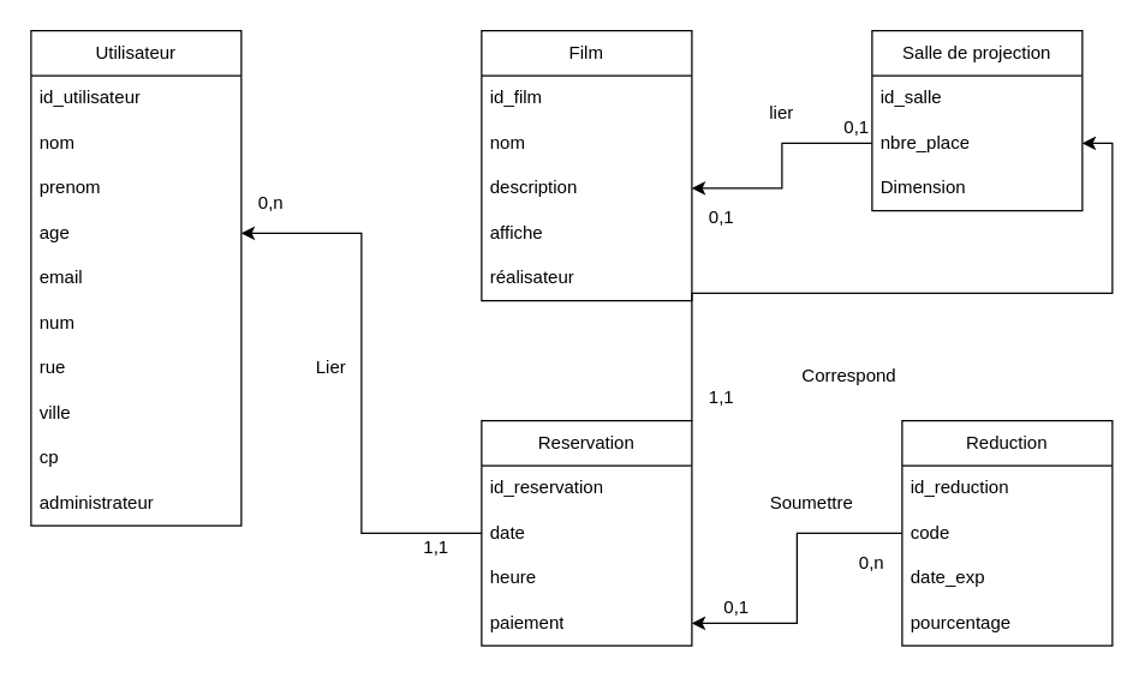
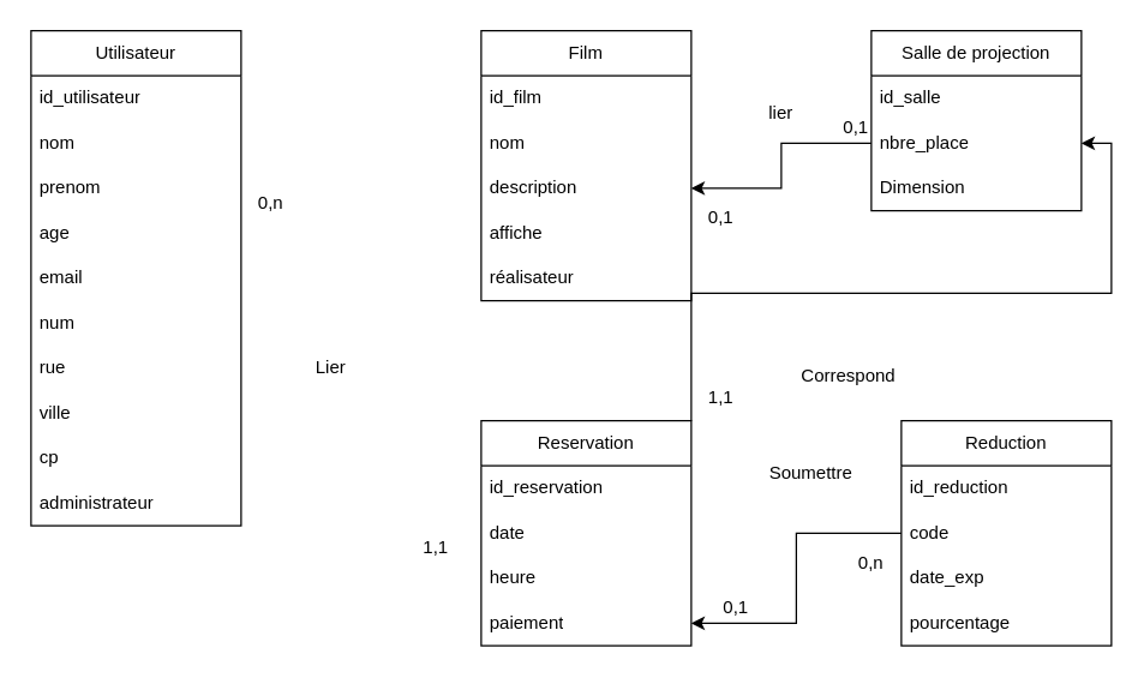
  <mxCell id="0" />
  <mxCell id="1" parent="0" />
  <mxCell id="2" value="Utilisateur" style="swimlane;fontStyle=0;childLayout=stackLayout;horizontal=1;startSize=30;horizontalStack=0;resizeParent=1;resizeParentMax=0;resizeLast=0;collapsible=1;marginBottom=0;whiteSpace=wrap;html=1;" vertex="1" parent="1"><mxGeometry x="20" y="20" width="140" height="330" as="geometry" /></mxCell>
  <mxCell id="3" value="id_utilisateur" style="text;strokeColor=none;fillColor=none;align=left;verticalAlign=middle;spacingLeft=4;spacingRight=4;overflow=hidden;points=[[0,0.5],[1,0.5]];portConstraint=eastwest;rotatable=0;whiteSpace=wrap;html=1;" vertex="1" parent="2"><mxGeometry y="30" width="140" height="30" as="geometry" /></mxCell>
  <mxCell id="4" value="nom" style="text;strokeColor=none;fillColor=none;align=left;verticalAlign=middle;spacingLeft=4;spacingRight=4;overflow=hidden;points=[[0,0.5],[1,0.5]];portConstraint=eastwest;rotatable=0;whiteSpace=wrap;html=1;" vertex="1" parent="2"><mxGeometry y="60" width="140" height="30" as="geometry" /></mxCell>
  <mxCell id="5" value="prenom" style="text;strokeColor=none;fillColor=none;align=left;verticalAlign=middle;spacingLeft=4;spacingRight=4;overflow=hidden;points=[[0,0.5],[1,0.5]];portConstraint=eastwest;rotatable=0;whiteSpace=wrap;html=1;" vertex="1" parent="2"><mxGeometry y="90" width="140" height="30" as="geometry" /></mxCell>
  <mxCell id="6" value="age" style="text;strokeColor=none;fillColor=none;align=left;verticalAlign=middle;spacingLeft=4;spacingRight=4;overflow=hidden;points=[[0,0.5],[1,0.5]];portConstraint=eastwest;rotatable=0;whiteSpace=wrap;html=1;" vertex="1" parent="2"><mxGeometry y="120" width="140" height="30" as="geometry" /></mxCell>
  <mxCell id="7" value="email" style="text;strokeColor=none;fillColor=none;align=left;verticalAlign=middle;spacingLeft=4;spacingRight=4;overflow=hidden;points=[[0,0.5],[1,0.5]];portConstraint=eastwest;rotatable=0;whiteSpace=wrap;html=1;" vertex="1" parent="2"><mxGeometry y="150" width="140" height="30" as="geometry" /></mxCell>
  <mxCell id="8" value="num" style="text;strokeColor=none;fillColor=none;align=left;verticalAlign=middle;spacingLeft=4;spacingRight=4;overflow=hidden;points=[[0,0.5],[1,0.5]];portConstraint=eastwest;rotatable=0;whiteSpace=wrap;html=1;" vertex="1" parent="2"><mxGeometry y="180" width="140" height="30" as="geometry" /></mxCell>
  <mxCell id="9" value="rue" style="text;strokeColor=none;fillColor=none;align=left;verticalAlign=middle;spacingLeft=4;spacingRight=4;overflow=hidden;points=[[0,0.5],[1,0.5]];portConstraint=eastwest;rotatable=0;whiteSpace=wrap;html=1;" vertex="1" parent="2"><mxGeometry y="210" width="140" height="30" as="geometry" /></mxCell>
  <mxCell id="10" value="ville" style="text;strokeColor=none;fillColor=none;align=left;verticalAlign=middle;spacingLeft=4;spacingRight=4;overflow=hidden;points=[[0,0.5],[1,0.5]];portConstraint=eastwest;rotatable=0;whiteSpace=wrap;html=1;" vertex="1" parent="2"><mxGeometry y="240" width="140" height="30" as="geometry" /></mxCell>
  <mxCell id="11" value="cp" style="text;strokeColor=none;fillColor=none;align=left;verticalAlign=middle;spacingLeft=4;spacingRight=4;overflow=hidden;points=[[0,0.5],[1,0.5]];portConstraint=eastwest;rotatable=0;whiteSpace=wrap;html=1;" vertex="1" parent="2"><mxGeometry y="270" width="140" height="30" as="geometry" /></mxCell>
  <mxCell id="12" value="administrateur" style="text;strokeColor=none;fillColor=none;align=left;verticalAlign=middle;spacingLeft=4;spacingRight=4;overflow=hidden;points=[[0,0.5],[1,0.5]];portConstraint=eastwest;rotatable=0;whiteSpace=wrap;html=1;" vertex="1" parent="2"><mxGeometry y="300" width="140" height="30" as="geometry" /></mxCell>
  <mxCell id="13" value="Film" style="swimlane;fontStyle=0;childLayout=stackLayout;horizontal=1;startSize=30;horizontalStack=0;resizeParent=1;resizeParentMax=0;resizeLast=0;collapsible=1;marginBottom=0;whiteSpace=wrap;html=1;" vertex="1" parent="1"><mxGeometry x="320" y="20" width="140" height="180" as="geometry" /></mxCell>
  <mxCell id="14" value="id_film" style="text;strokeColor=none;fillColor=none;align=left;verticalAlign=middle;spacingLeft=4;spacingRight=4;overflow=hidden;points=[[0,0.5],[1,0.5]];portConstraint=eastwest;rotatable=0;whiteSpace=wrap;html=1;" vertex="1" parent="13"><mxGeometry y="30" width="140" height="30" as="geometry" /></mxCell>
  <mxCell id="15" value="nom" style="text;strokeColor=none;fillColor=none;align=left;verticalAlign=middle;spacingLeft=4;spacingRight=4;overflow=hidden;points=[[0,0.5],[1,0.5]];portConstraint=eastwest;rotatable=0;whiteSpace=wrap;html=1;" vertex="1" parent="13"><mxGeometry y="60" width="140" height="30" as="geometry" /></mxCell>
  <mxCell id="16" value="description" style="text;strokeColor=none;fillColor=none;align=left;verticalAlign=middle;spacingLeft=4;spacingRight=4;overflow=hidden;points=[[0,0.5],[1,0.5]];portConstraint=eastwest;rotatable=0;whiteSpace=wrap;html=1;" vertex="1" parent="13"><mxGeometry y="90" width="140" height="30" as="geometry" /></mxCell>
  <mxCell id="17" value="affiche" style="text;strokeColor=none;fillColor=none;align=left;verticalAlign=middle;spacingLeft=4;spacingRight=4;overflow=hidden;points=[[0,0.5],[1,0.5]];portConstraint=eastwest;rotatable=0;whiteSpace=wrap;html=1;" vertex="1" parent="13"><mxGeometry y="120" width="140" height="30" as="geometry" /></mxCell>
  <mxCell id="18" value="réalisateur" style="text;strokeColor=none;fillColor=none;align=left;verticalAlign=middle;spacingLeft=4;spacingRight=4;overflow=hidden;points=[[0,0.5],[1,0.5]];portConstraint=eastwest;rotatable=0;whiteSpace=wrap;html=1;" vertex="1" parent="13"><mxGeometry y="150" width="140" height="30" as="geometry" /></mxCell>
  <mxCell id="19" value="Salle de projection" style="swimlane;fontStyle=0;childLayout=stackLayout;horizontal=1;startSize=30;horizontalStack=0;resizeParent=1;resizeParentMax=0;resizeLast=0;collapsible=1;marginBottom=0;whiteSpace=wrap;html=1;" vertex="1" parent="1"><mxGeometry x="580" y="20" width="140" height="120" as="geometry" /></mxCell>
  <mxCell id="20" value="id_salle" style="text;strokeColor=none;fillColor=none;align=left;verticalAlign=middle;spacingLeft=4;spacingRight=4;overflow=hidden;points=[[0,0.5],[1,0.5]];portConstraint=eastwest;rotatable=0;whiteSpace=wrap;html=1;" vertex="1" parent="19"><mxGeometry y="30" width="140" height="30" as="geometry" /></mxCell>
  <mxCell id="21" value="nbre_place" style="text;strokeColor=none;fillColor=none;align=left;verticalAlign=middle;spacingLeft=4;spacingRight=4;overflow=hidden;points=[[0,0.5],[1,0.5]];portConstraint=eastwest;rotatable=0;whiteSpace=wrap;html=1;" vertex="1" parent="19"><mxGeometry y="60" width="140" height="30" as="geometry" /></mxCell>
  <mxCell id="22" value="Dimension" style="text;strokeColor=none;fillColor=none;align=left;verticalAlign=middle;spacingLeft=4;spacingRight=4;overflow=hidden;points=[[0,0.5],[1,0.5]];portConstraint=eastwest;rotatable=0;whiteSpace=wrap;html=1;" vertex="1" parent="19"><mxGeometry y="90" width="140" height="30" as="geometry" /></mxCell>
  <mxCell id="23" style="edgeStyle=orthogonalEdgeStyle;rounded=0;orthogonalLoop=1;jettySize=auto;html=1;exitX=1;exitY=0;exitDx=0;exitDy=0;entryX=1;entryY=0.5;entryDx=0;entryDy=0;" edge="1" parent="1" source="24" target="21"><mxGeometry relative="1" as="geometry" /></mxCell>
  <mxCell id="24" value="Reservation" style="swimlane;fontStyle=0;childLayout=stackLayout;horizontal=1;startSize=30;horizontalStack=0;resizeParent=1;resizeParentMax=0;resizeLast=0;collapsible=1;marginBottom=0;whiteSpace=wrap;html=1;" vertex="1" parent="1"><mxGeometry x="320" y="280" width="140" height="150" as="geometry" /></mxCell>
  <mxCell id="25" value="id_reservation" style="text;strokeColor=none;fillColor=none;align=left;verticalAlign=middle;spacingLeft=4;spacingRight=4;overflow=hidden;points=[[0,0.5],[1,0.5]];portConstraint=eastwest;rotatable=0;whiteSpace=wrap;html=1;" vertex="1" parent="24"><mxGeometry y="30" width="140" height="30" as="geometry" /></mxCell>
  <mxCell id="26" value="date" style="text;strokeColor=none;fillColor=none;align=left;verticalAlign=middle;spacingLeft=4;spacingRight=4;overflow=hidden;points=[[0,0.5],[1,0.5]];portConstraint=eastwest;rotatable=0;whiteSpace=wrap;html=1;" vertex="1" parent="24"><mxGeometry y="60" width="140" height="30" as="geometry" /></mxCell>
  <mxCell id="27" value="heure" style="text;strokeColor=none;fillColor=none;align=left;verticalAlign=middle;spacingLeft=4;spacingRight=4;overflow=hidden;points=[[0,0.5],[1,0.5]];portConstraint=eastwest;rotatable=0;whiteSpace=wrap;html=1;" vertex="1" parent="24"><mxGeometry y="90" width="140" height="30" as="geometry" /></mxCell>
  <mxCell id="28" value="paiement" style="text;strokeColor=none;fillColor=none;align=left;verticalAlign=middle;spacingLeft=4;spacingRight=4;overflow=hidden;points=[[0,0.5],[1,0.5]];portConstraint=eastwest;rotatable=0;whiteSpace=wrap;html=1;" vertex="1" parent="24"><mxGeometry y="120" width="140" height="30" as="geometry" /></mxCell>
  <mxCell id="29" value="Reduction" style="swimlane;fontStyle=0;childLayout=stackLayout;horizontal=1;startSize=30;horizontalStack=0;resizeParent=1;resizeParentMax=0;resizeLast=0;collapsible=1;marginBottom=0;whiteSpace=wrap;html=1;" vertex="1" parent="1"><mxGeometry x="600" y="280" width="140" height="150" as="geometry" /></mxCell>
  <mxCell id="30" value="id_reduction" style="text;strokeColor=none;fillColor=none;align=left;verticalAlign=middle;spacingLeft=4;spacingRight=4;overflow=hidden;points=[[0,0.5],[1,0.5]];portConstraint=eastwest;rotatable=0;whiteSpace=wrap;html=1;" vertex="1" parent="29"><mxGeometry y="30" width="140" height="30" as="geometry" /></mxCell>
  <mxCell id="31" value="code" style="text;strokeColor=none;fillColor=none;align=left;verticalAlign=middle;spacingLeft=4;spacingRight=4;overflow=hidden;points=[[0,0.5],[1,0.5]];portConstraint=eastwest;rotatable=0;whiteSpace=wrap;html=1;" vertex="1" parent="29"><mxGeometry y="60" width="140" height="30" as="geometry" /></mxCell>
  <mxCell id="32" value="date_exp" style="text;strokeColor=none;fillColor=none;align=left;verticalAlign=middle;spacingLeft=4;spacingRight=4;overflow=hidden;points=[[0,0.5],[1,0.5]];portConstraint=eastwest;rotatable=0;whiteSpace=wrap;html=1;" vertex="1" parent="29"><mxGeometry y="90" width="140" height="30" as="geometry" /></mxCell>
  <mxCell id="33" value="pourcentage" style="text;strokeColor=none;fillColor=none;align=left;verticalAlign=middle;spacingLeft=4;spacingRight=4;overflow=hidden;points=[[0,0.5],[1,0.5]];portConstraint=eastwest;rotatable=0;whiteSpace=wrap;html=1;" vertex="1" parent="29"><mxGeometry y="120" width="140" height="30" as="geometry" /></mxCell>
  <mxCell id="34" style="edgeStyle=orthogonalEdgeStyle;rounded=0;orthogonalLoop=1;jettySize=auto;html=1;exitX=0;exitY=0.5;exitDx=0;exitDy=0;" edge="1" parent="1" source="21" target="16"><mxGeometry relative="1" as="geometry" /></mxCell>
  <mxCell id="35" value="lier" style="text;html=1;strokeColor=none;fillColor=none;align=center;verticalAlign=middle;whiteSpace=wrap;rounded=0;" vertex="1" parent="1"><mxGeometry x="490" y="60" width="60" height="30" as="geometry" /></mxCell>
  <mxCell id="36" value="0,1" style="text;html=1;strokeColor=none;fillColor=none;align=center;verticalAlign=middle;whiteSpace=wrap;rounded=0;" vertex="1" parent="1"><mxGeometry x="540" y="70" width="60" height="30" as="geometry" /></mxCell>
  <mxCell id="37" value="0,1" style="text;html=1;strokeColor=none;fillColor=none;align=center;verticalAlign=middle;whiteSpace=wrap;rounded=0;" vertex="1" parent="1"><mxGeometry x="450" y="130" width="60" height="30" as="geometry" /></mxCell>
  <mxCell id="38" value="Correspond" style="text;html=1;strokeColor=none;fillColor=none;align=center;verticalAlign=middle;whiteSpace=wrap;rounded=0;" vertex="1" parent="1"><mxGeometry x="535" y="235" width="60" height="30" as="geometry" /></mxCell>
  <mxCell id="39" value="1,1" style="text;html=1;strokeColor=none;fillColor=none;align=center;verticalAlign=middle;whiteSpace=wrap;rounded=0;" vertex="1" parent="1"><mxGeometry x="450" y="250" width="60" height="30" as="geometry" /></mxCell>
- <mxCell id="40" style="edgeStyle=orthogonalEdgeStyle;rounded=0;orthogonalLoop=1;jettySize=auto;html=1;exitX=0;exitY=0.5;exitDx=0;exitDy=0;entryX=1;entryY=0.5;entryDx=0;entryDy=0;" edge="1" parent="1" source="26" target="6"><mxGeometry relative="1" as="geometry" /></mxCell>
  <mxCell id="41" value="0,n" style="text;html=1;strokeColor=none;fillColor=none;align=center;verticalAlign=middle;whiteSpace=wrap;rounded=0;" vertex="1" parent="1"><mxGeometry x="150" y="120" width="60" height="30" as="geometry" /></mxCell>
  <mxCell id="42" value="1,1" style="text;html=1;strokeColor=none;fillColor=none;align=center;verticalAlign=middle;whiteSpace=wrap;rounded=0;" vertex="1" parent="1"><mxGeometry x="260" y="350" width="60" height="30" as="geometry" /></mxCell>
  <mxCell id="43" value="Lier" style="text;html=1;strokeColor=none;fillColor=none;align=center;verticalAlign=middle;whiteSpace=wrap;rounded=0;" vertex="1" parent="1"><mxGeometry x="190" y="230" width="60" height="30" as="geometry" /></mxCell>
  <mxCell id="44" style="edgeStyle=orthogonalEdgeStyle;rounded=0;orthogonalLoop=1;jettySize=auto;html=1;exitX=0;exitY=0.5;exitDx=0;exitDy=0;entryX=1;entryY=0.5;entryDx=0;entryDy=0;" edge="1" parent="1" source="31" target="28"><mxGeometry relative="1" as="geometry" /></mxCell>
- <mxCell id="45" value="Soumettre" style="text;html=1;strokeColor=none;fillColor=none;align=center;verticalAlign=middle;whiteSpace=wrap;rounded=0;" vertex="1" parent="1"><mxGeometry x="510" y="320" width="60" height="30" as="geometry" /></mxCell>
+ <mxCell id="45" value="Soumettre" style="text;html=1;strokeColor=none;fillColor=none;align=center;verticalAlign=middle;whiteSpace=wrap;rounded=0;" vertex="1" parent="1"><mxGeometry x="510" y="300" width="60" height="30" as="geometry" /></mxCell>
  <mxCell id="46" value="0,n" style="text;html=1;strokeColor=none;fillColor=none;align=center;verticalAlign=middle;whiteSpace=wrap;rounded=0;" vertex="1" parent="1"><mxGeometry x="550" y="360" width="60" height="30" as="geometry" /></mxCell>
  <mxCell id="47" value="0,1" style="text;html=1;strokeColor=none;fillColor=none;align=center;verticalAlign=middle;whiteSpace=wrap;rounded=0;" vertex="1" parent="1"><mxGeometry x="460" y="390" width="60" height="30" as="geometry" /></mxCell>
